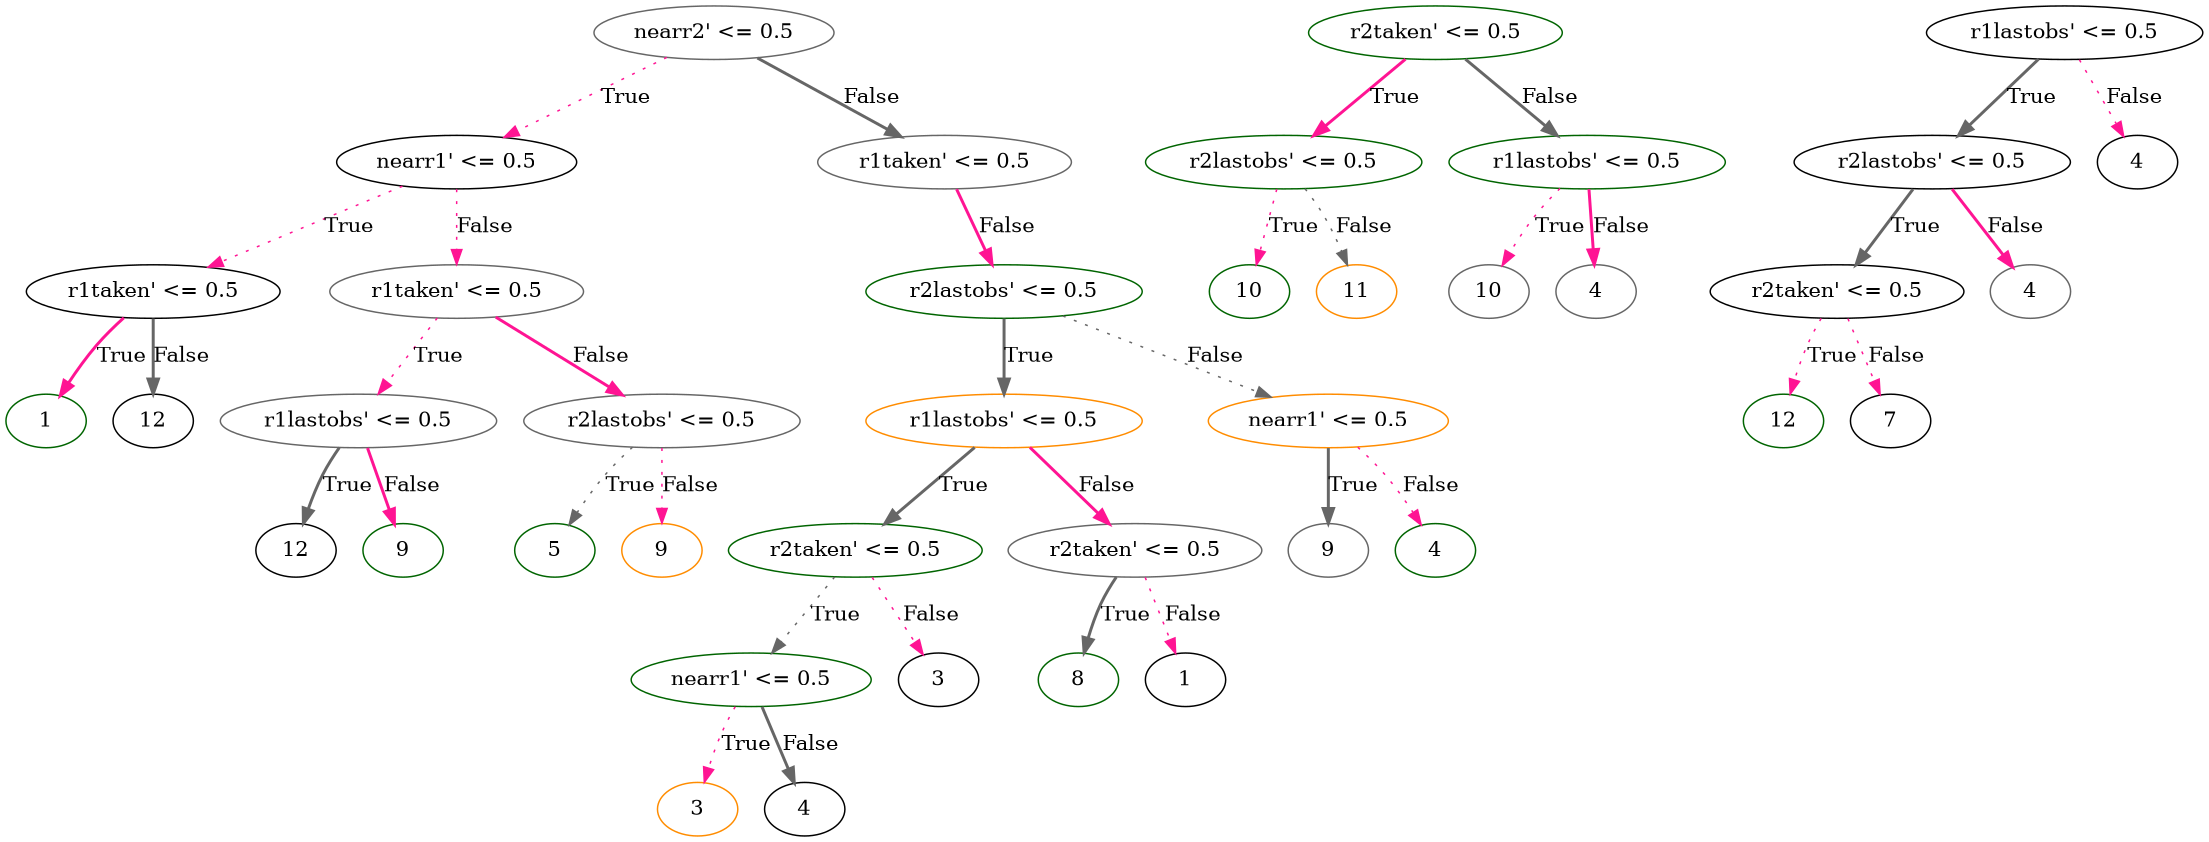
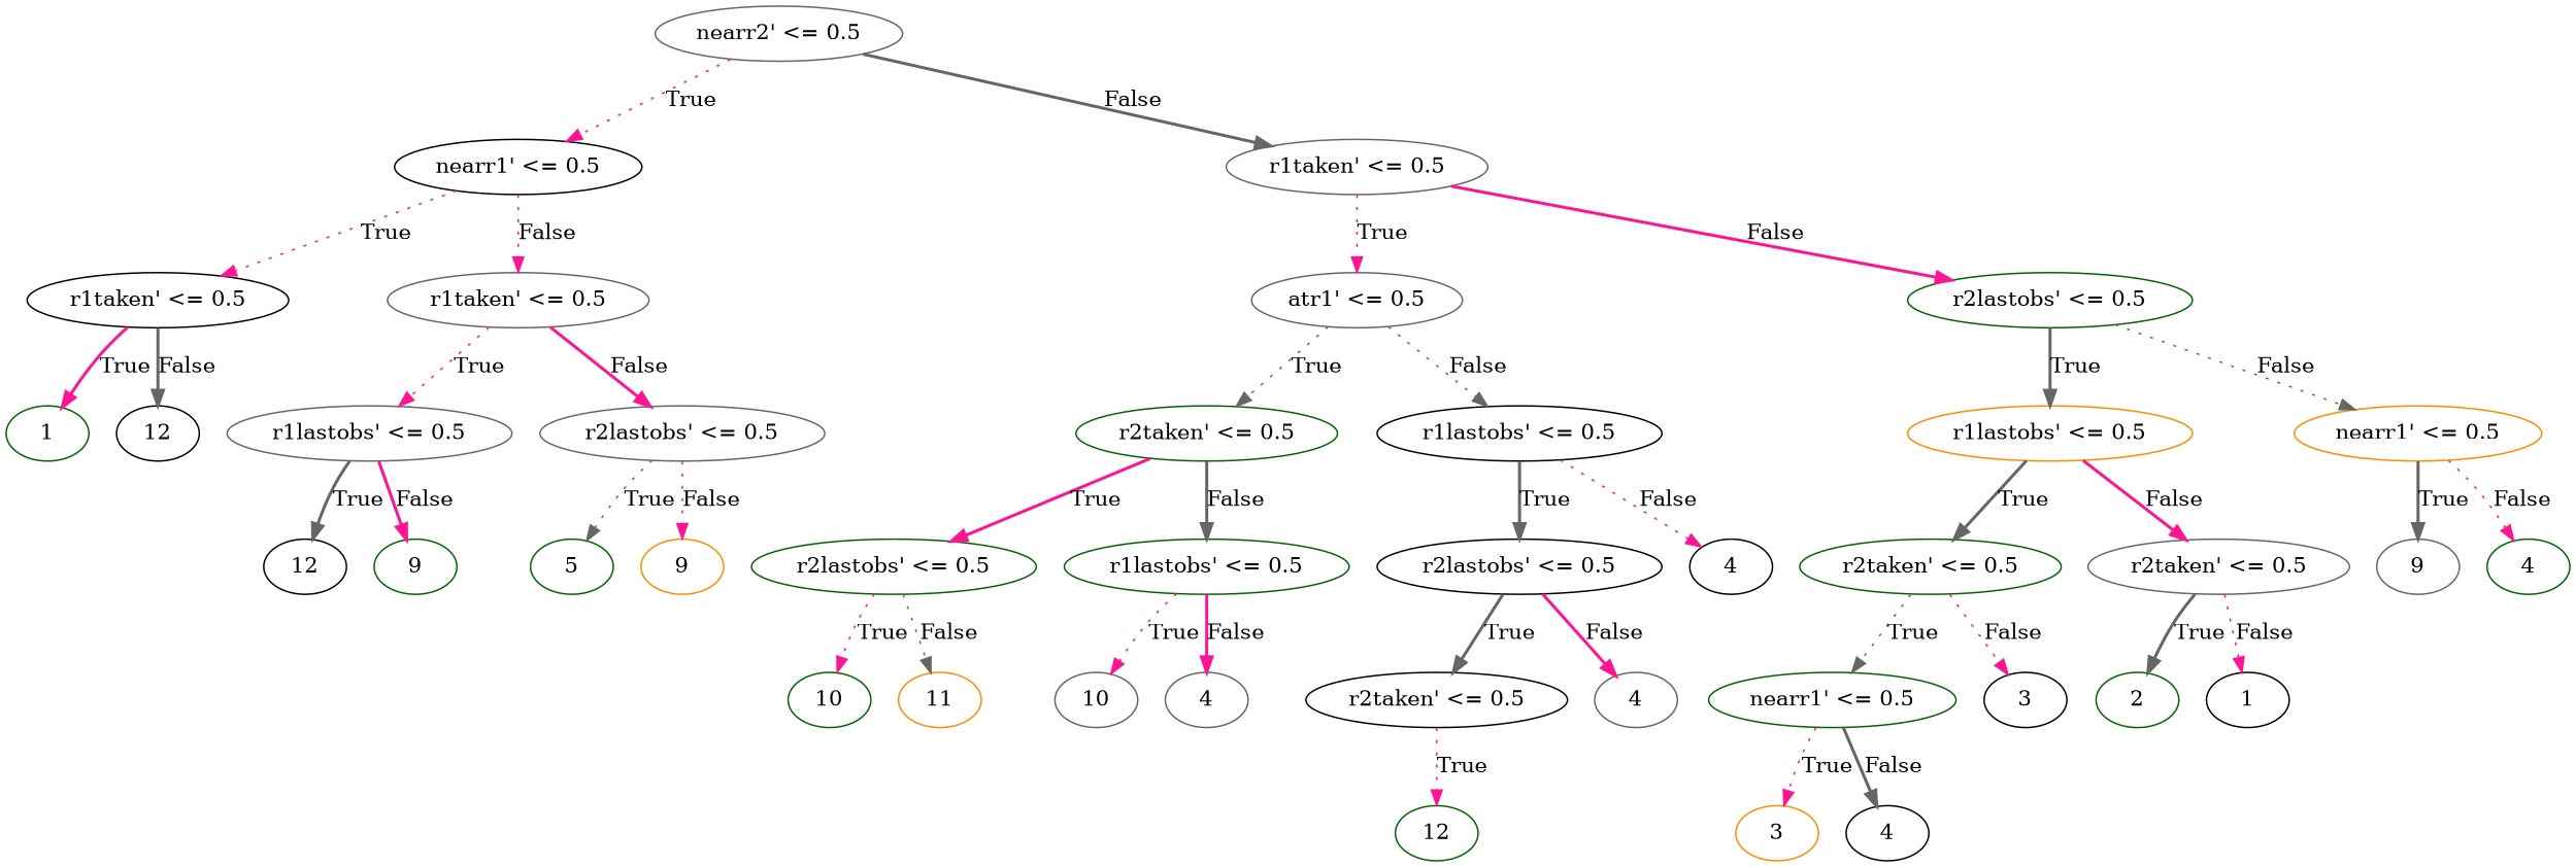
  digraph {
    node [color=darkgreen]
    edge [color=deeppink style=dotted]
    n1 [color=gray40 label="nearr2' <= 0.5"]
    n2 [color=black label="nearr1' <= 0.5"]
    n3 [color=gray40 label="r1taken' <= 0.5"]
    n4 [color=black label="r1taken' <= 0.5"]
    n5 [color=gray40 label="r1taken' <= 0.5"]
+   n6 [color=gray40 label="atr1' <= 0.5"]
    n7 [label="r2lastobs' <= 0.5"]
    n8 [label=1]
    n9 [color=black label=12]
    n10 [color=gray40 label="r1lastobs' <= 0.5"]
    n11 [color=gray40 label="r2lastobs' <= 0.5"]
    n12 [color=black label=12]
    n13 [label=9]
    n14 [label=5]
    n15 [color=darkorange label=9]
    n16 [label="r2taken' <= 0.5"]
    n17 [color=black label="r1lastobs' <= 0.5"]
    n18 [color=darkorange label="r1lastobs' <= 0.5"]
    n19 [color=darkorange label="nearr1' <= 0.5"]
    n20 [label="r2lastobs' <= 0.5"]
    n21 [label="r1lastobs' <= 0.5"]
    n22 [color=black label="r2lastobs' <= 0.5"]
    n23 [color=black label=4]
    n24 [label=10]
    n25 [color=darkorange label=11]
    n26 [color=gray40 label=10]
    n27 [color=gray40 label=4]
    n28 [color=black label="r2taken' <= 0.5"]
    n29 [color=gray40 label=4]
    n30 [label=12]
-   n31 [color=black label=7]
    n32 [label="r2taken' <= 0.5"]
    n33 [color=gray40 label="r2taken' <= 0.5"]
    n34 [color=gray40 label=9]
    n35 [label=4]
    n36 [label="nearr1' <= 0.5"]
    n37 [color=black label=3]
-   n38 [label=8]
+   n38 [label=2]
    n39 [color=black label=1]
    n40 [color=darkorange label=3]
    n41 [color=black label=4]
    n1 -> n2 [label=True]
    n1 -> n3 [color=gray40 label=False style=bold]
    n2 -> n4 [label=True]
    n2 -> n5 [label=False]
+   n3 -> n6 [label=True]
    n3 -> n7 [label=False style=bold]
    n4 -> n8 [label=True style=bold]
    n4 -> n9 [color=gray40 label=False style=bold]
    n5 -> n10 [label=True]
    n5 -> n11 [label=False style=bold]
+   n6 -> n16 [color=gray40 label=True]
+   n6 -> n17 [color=gray40 label=False]
    n7 -> n18 [color=gray40 label=True style=bold]
    n7 -> n19 [color=gray40 label=False]
    n10 -> n12 [color=gray40 label=True style=bold]
    n10 -> n13 [label=False style=bold]
    n11 -> n14 [color=gray40 label=True]
    n11 -> n15 [label=False]
    n16 -> n20 [label=True style=bold]
    n16 -> n21 [color=gray40 label=False style=bold]
    n17 -> n22 [color=gray40 label=True style=bold]
    n17 -> n23 [label=False]
    n18 -> n32 [color=gray40 label=True style=bold]
    n18 -> n33 [label=False style=bold]
    n19 -> n34 [color=gray40 label=True style=bold]
    n19 -> n35 [label=False]
    n20 -> n24 [label=True]
    n20 -> n25 [color=gray40 label=False]
    n21 -> n26 [label=True]
    n21 -> n27 [label=False style=bold]
    n22 -> n28 [color=gray40 label=True style=bold]
    n22 -> n29 [label=False style=bold]
    n28 -> n30 [label=True]
-   n28 -> n31 [label=False]
    n32 -> n36 [color=gray40 label=True]
    n32 -> n37 [label=False]
    n33 -> n38 [color=gray40 label=True style=bold]
    n33 -> n39 [label=False]
    n36 -> n40 [label=True]
    n36 -> n41 [color=gray40 label=False style=bold]
  }
